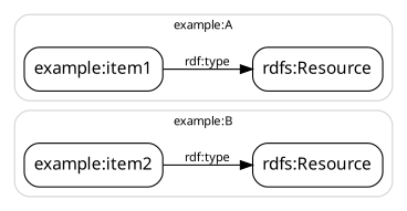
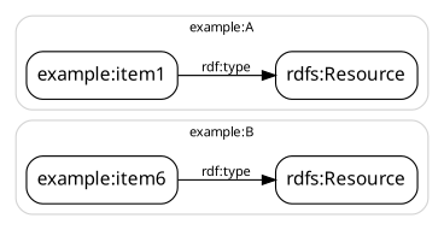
  digraph {
    compound=true
    fontname="sans-serif"
    rankdir=LR
    node [border=0 fontname="sans-serif" shape=box style=rounded]
    edge [fontname="sans-serif" fontsize=10]
-   n1 [label="example:item2"]
+   n1 [label="example:item6"]
    n2 [label="rdfs:Resource"]
    n3 [label="example:item1"]
    n4 [label="rdfs:Resource"]
    subgraph cluster_1 {
      color=lightgrey
      fontsize=10
      label="example:B"
      style=rounded
      n1
      n2
    }
    subgraph cluster_2 {
      color=lightgrey
      fontsize=10
      label="example:A"
      style=rounded
      n3
      n4
    }
    n1 -> n2 [label="rdf:type"]
    n3 -> n4 [label="rdf:type"]
  }
